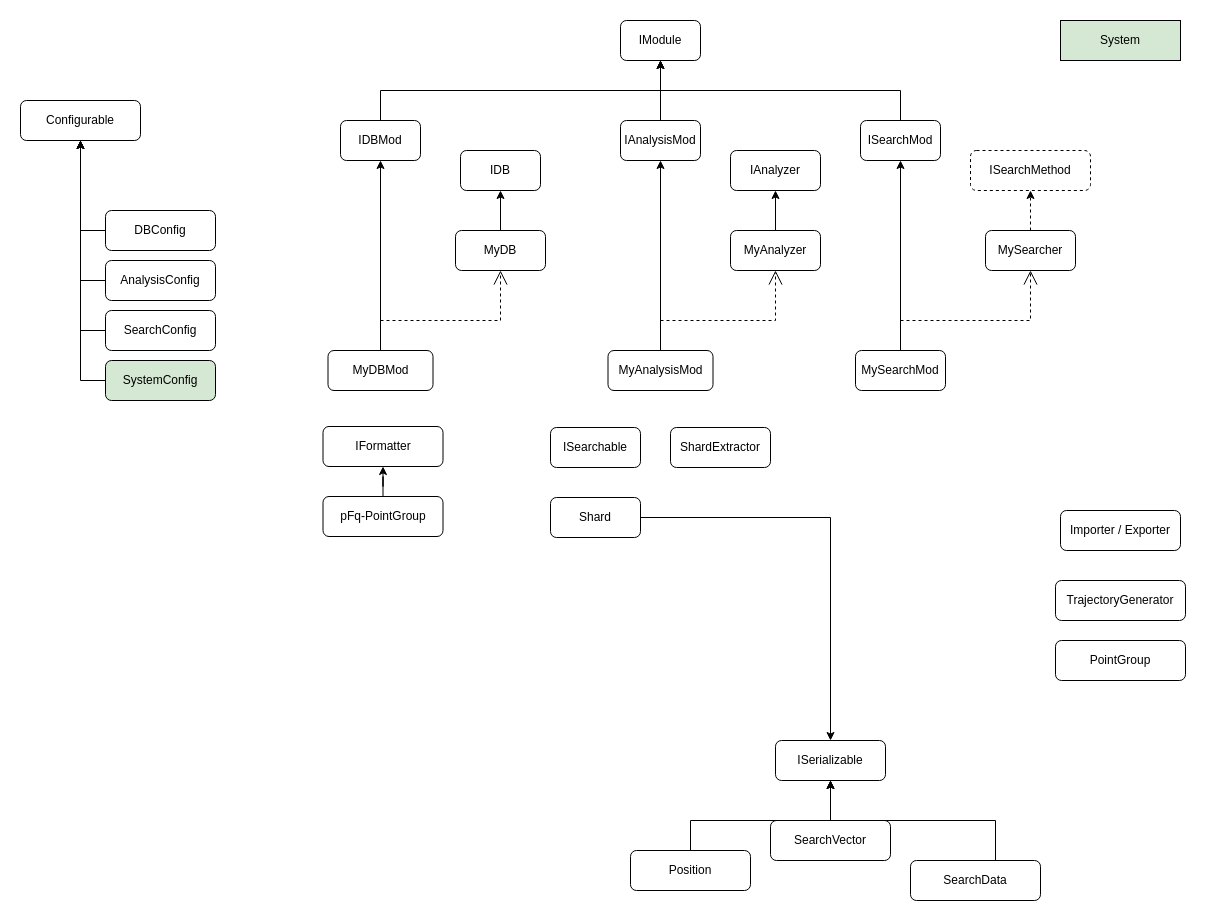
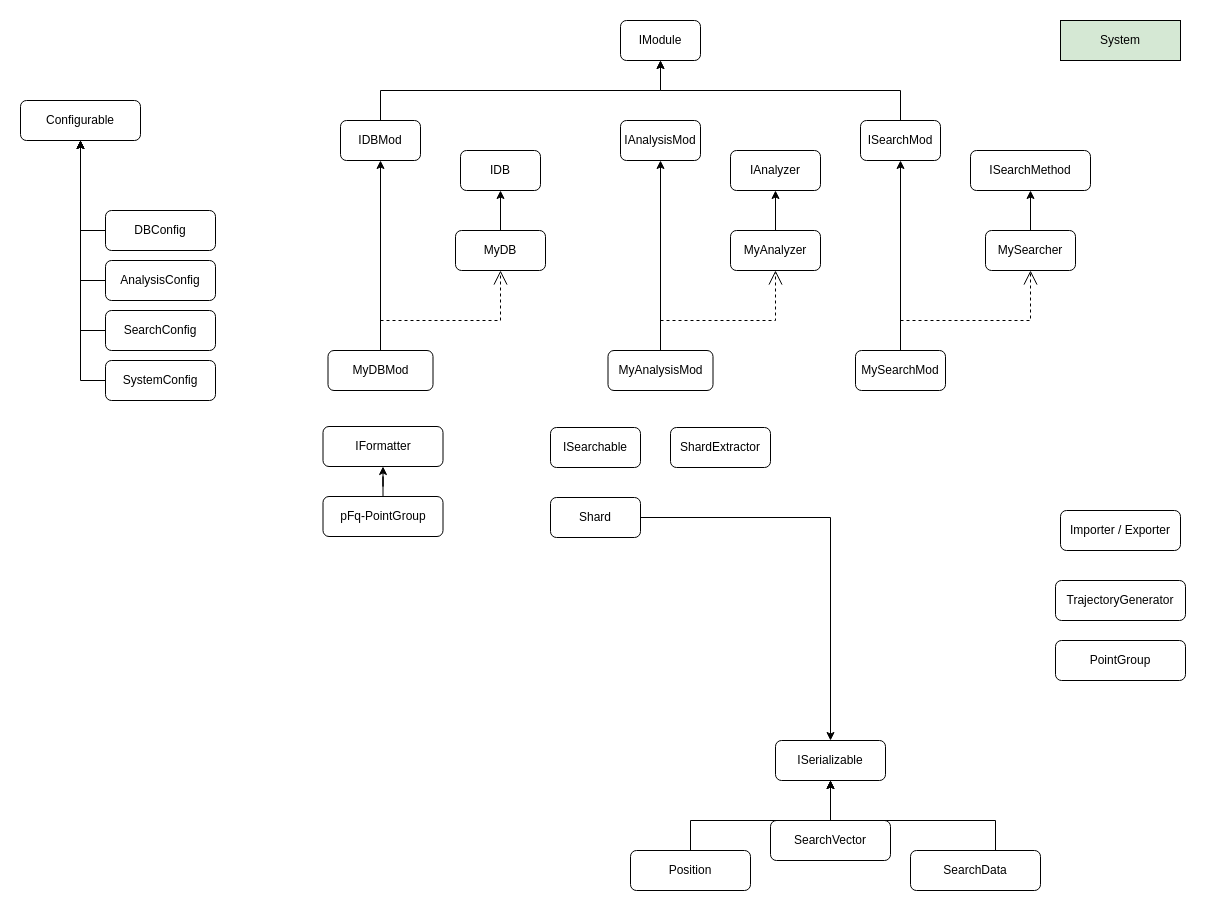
  <mxCell id="0" />
  <mxCell id="1" parent="0" />
  <mxCell id="2" value="IModule" style="rounded=1;whiteSpace=wrap;html=1;" vertex="1" parent="1"><mxGeometry x="620" y="20" width="80" height="40" as="geometry" /></mxCell>
  <mxCell id="3" style="edgeStyle=orthogonalEdgeStyle;rounded=0;orthogonalLoop=1;jettySize=auto;html=1;exitX=0.5;exitY=0;exitDx=0;exitDy=0;entryX=0.5;entryY=1;entryDx=0;entryDy=0;" edge="1" parent="1" source="4" target="2"><mxGeometry relative="1" as="geometry" /></mxCell>
  <mxCell id="4" value="ISearchMod" style="rounded=1;whiteSpace=wrap;html=1;" vertex="1" parent="1"><mxGeometry x="860" y="120" width="80" height="40" as="geometry" /></mxCell>
- <mxCell id="5" value="" style="edgeStyle=orthogonalEdgeStyle;rounded=0;orthogonalLoop=1;jettySize=auto;html=1;" edge="1" parent="1" source="6" target="2"><mxGeometry relative="1" as="geometry" /></mxCell>
  <mxCell id="6" value="IAnalysisMod" style="rounded=1;whiteSpace=wrap;html=1;" vertex="1" parent="1"><mxGeometry x="620" y="120" width="80" height="40" as="geometry" /></mxCell>
  <mxCell id="7" style="edgeStyle=orthogonalEdgeStyle;rounded=0;orthogonalLoop=1;jettySize=auto;html=1;exitX=0.5;exitY=0;exitDx=0;exitDy=0;entryX=0.5;entryY=1;entryDx=0;entryDy=0;" edge="1" parent="1" source="8" target="2"><mxGeometry relative="1" as="geometry" /></mxCell>
  <mxCell id="8" value="IDBMod" style="rounded=1;whiteSpace=wrap;html=1;" vertex="1" parent="1"><mxGeometry x="340" y="120" width="80" height="40" as="geometry" /></mxCell>
  <mxCell id="9" value="Importer / Exporter" style="rounded=1;whiteSpace=wrap;html=1;" vertex="1" parent="1"><mxGeometry x="1060" y="510" width="120" height="40" as="geometry" /></mxCell>
- <mxCell id="10" value="ISearchMethod" style="rounded=1;whiteSpace=wrap;html=1;dashed=1;" vertex="1" parent="1"><mxGeometry x="970" y="150" width="120" height="40" as="geometry" /></mxCell>
+ <mxCell id="10" value="ISearchMethod" style="rounded=1;whiteSpace=wrap;html=1;" vertex="1" parent="1"><mxGeometry x="970" y="150" width="120" height="40" as="geometry" /></mxCell>
  <mxCell id="11" value="IAnalyzer" style="rounded=1;whiteSpace=wrap;html=1;" vertex="1" parent="1"><mxGeometry x="730" y="150" width="90" height="40" as="geometry" /></mxCell>
- <mxCell id="12" value="" style="edgeStyle=orthogonalEdgeStyle;rounded=0;orthogonalLoop=1;jettySize=auto;html=1;dashed=1;" edge="1" parent="1" source="13" target="10"><mxGeometry relative="1" as="geometry" /></mxCell>
+ <mxCell id="12" value="" style="edgeStyle=orthogonalEdgeStyle;rounded=0;orthogonalLoop=1;jettySize=auto;html=1;" edge="1" parent="1" source="13" target="10"><mxGeometry relative="1" as="geometry" /></mxCell>
  <mxCell id="13" value="MySearcher" style="rounded=1;whiteSpace=wrap;html=1;" vertex="1" parent="1"><mxGeometry x="985" y="230" width="90" height="40" as="geometry" /></mxCell>
  <mxCell id="14" value="" style="edgeStyle=orthogonalEdgeStyle;rounded=0;orthogonalLoop=1;jettySize=auto;html=1;" edge="1" parent="1" source="15" target="11"><mxGeometry relative="1" as="geometry" /></mxCell>
  <mxCell id="15" value="MyAnalyzer" style="rounded=1;whiteSpace=wrap;html=1;" vertex="1" parent="1"><mxGeometry x="730" y="230" width="90" height="40" as="geometry" /></mxCell>
  <mxCell id="16" value="" style="edgeStyle=orthogonalEdgeStyle;rounded=0;orthogonalLoop=1;jettySize=auto;html=1;" edge="1" parent="1" source="17" target="4"><mxGeometry relative="1" as="geometry" /></mxCell>
  <mxCell id="17" value="MySearchMod" style="rounded=1;whiteSpace=wrap;html=1;" vertex="1" parent="1"><mxGeometry x="855" y="350" width="90" height="40" as="geometry" /></mxCell>
  <mxCell id="18" value="" style="endArrow=open;endSize=12;dashed=1;html=1;rounded=0;exitX=0.5;exitY=0;exitDx=0;exitDy=0;entryX=0.5;entryY=1;entryDx=0;entryDy=0;edgeStyle=orthogonalEdgeStyle;" edge="1" parent="1" source="17" target="13"><mxGeometry width="160" relative="1" as="geometry"><mxPoint x="1020" y="230" as="sourcePoint" /><mxPoint x="1180" y="230" as="targetPoint" /><Array as="points"><mxPoint x="900" y="320" /><mxPoint x="1030" y="320" /></Array></mxGeometry></mxCell>
  <mxCell id="19" style="edgeStyle=orthogonalEdgeStyle;rounded=0;orthogonalLoop=1;jettySize=auto;html=1;exitX=0.5;exitY=0;exitDx=0;exitDy=0;entryX=0.5;entryY=1;entryDx=0;entryDy=0;" edge="1" parent="1" source="20" target="6"><mxGeometry relative="1" as="geometry" /></mxCell>
  <mxCell id="20" value="MyAnalysisMod" style="rounded=1;whiteSpace=wrap;html=1;" vertex="1" parent="1"><mxGeometry x="607.5" y="350" width="105" height="40" as="geometry" /></mxCell>
  <mxCell id="21" value="" style="endArrow=open;endSize=12;dashed=1;html=1;rounded=0;exitX=0.5;exitY=0;exitDx=0;exitDy=0;entryX=0.5;entryY=1;entryDx=0;entryDy=0;edgeStyle=orthogonalEdgeStyle;" edge="1" parent="1" source="20" target="15"><mxGeometry width="160" relative="1" as="geometry"><mxPoint x="980" y="400" as="sourcePoint" /><mxPoint x="1110" y="320" as="targetPoint" /><Array as="points"><mxPoint x="660" y="320" /><mxPoint x="775" y="320" /></Array></mxGeometry></mxCell>
  <mxCell id="22" value="IDB" style="rounded=1;whiteSpace=wrap;html=1;" vertex="1" parent="1"><mxGeometry x="460" y="150" width="80" height="40" as="geometry" /></mxCell>
  <mxCell id="23" value="" style="edgeStyle=orthogonalEdgeStyle;rounded=0;orthogonalLoop=1;jettySize=auto;html=1;" edge="1" parent="1" source="24" target="22"><mxGeometry relative="1" as="geometry" /></mxCell>
  <mxCell id="24" value="MyDB" style="rounded=1;whiteSpace=wrap;html=1;" vertex="1" parent="1"><mxGeometry x="455" y="230" width="90" height="40" as="geometry" /></mxCell>
  <mxCell id="25" style="edgeStyle=orthogonalEdgeStyle;rounded=0;orthogonalLoop=1;jettySize=auto;html=1;entryX=0.5;entryY=1;entryDx=0;entryDy=0;" edge="1" parent="1" source="26" target="8"><mxGeometry relative="1" as="geometry"><mxPoint x="370" y="170" as="targetPoint" /></mxGeometry></mxCell>
  <mxCell id="26" value="MyDBMod" style="rounded=1;whiteSpace=wrap;html=1;" vertex="1" parent="1"><mxGeometry x="327.5" y="350" width="105" height="40" as="geometry" /></mxCell>
  <mxCell id="27" value="" style="endArrow=open;endSize=12;dashed=1;html=1;rounded=0;exitX=0.5;exitY=0;exitDx=0;exitDy=0;entryX=0.5;entryY=1;entryDx=0;entryDy=0;edgeStyle=orthogonalEdgeStyle;" edge="1" parent="1" source="26" target="24"><mxGeometry width="160" relative="1" as="geometry"><mxPoint x="380" y="360" as="sourcePoint" /><mxPoint x="495" y="280" as="targetPoint" /><Array as="points"><mxPoint x="380" y="320" /><mxPoint x="500" y="320" /></Array></mxGeometry></mxCell>
  <mxCell id="28" value="ShardExtractor" style="rounded=1;whiteSpace=wrap;html=1;" vertex="1" parent="1"><mxGeometry x="670" y="427" width="100" height="40" as="geometry" /></mxCell>
  <mxCell id="29" value="ISearchable" style="rounded=1;whiteSpace=wrap;html=1;" vertex="1" parent="1"><mxGeometry x="550" y="427" width="90" height="40" as="geometry" /></mxCell>
  <mxCell id="30" value="TrajectoryGenerator" style="rounded=1;whiteSpace=wrap;html=1;" vertex="1" parent="1"><mxGeometry x="1055" y="580" width="130" height="40" as="geometry" /></mxCell>
  <mxCell id="31" value="PointGroup" style="rounded=1;whiteSpace=wrap;html=1;" vertex="1" parent="1"><mxGeometry x="1055" y="640" width="130" height="40" as="geometry" /></mxCell>
  <mxCell id="32" value="" style="edgeStyle=orthogonalEdgeStyle;rounded=0;orthogonalLoop=1;jettySize=auto;html=1;" edge="1" parent="1" source="33" target="37"><mxGeometry relative="1" as="geometry" /></mxCell>
  <mxCell id="33" value="Shard" style="rounded=1;whiteSpace=wrap;html=1;" vertex="1" parent="1"><mxGeometry x="550" y="497" width="90" height="40" as="geometry" /></mxCell>
  <mxCell id="34" value="" style="edgeStyle=orthogonalEdgeStyle;rounded=0;orthogonalLoop=1;jettySize=auto;html=1;" edge="1" parent="1" source="35" target="36"><mxGeometry relative="1" as="geometry" /></mxCell>
  <mxCell id="35" value="pFq-PointGroup" style="rounded=1;whiteSpace=wrap;html=1;" vertex="1" parent="1"><mxGeometry x="322.5" y="496" width="120" height="40" as="geometry" /></mxCell>
  <mxCell id="36" value="IFormatter" style="rounded=1;whiteSpace=wrap;html=1;" vertex="1" parent="1"><mxGeometry x="322.5" y="426" width="120" height="40" as="geometry" /></mxCell>
  <mxCell id="37" value="ISerializable" style="rounded=1;whiteSpace=wrap;html=1;" vertex="1" parent="1"><mxGeometry x="775" y="740" width="110" height="40" as="geometry" /></mxCell>
  <mxCell id="38" value="" style="edgeStyle=orthogonalEdgeStyle;rounded=0;orthogonalLoop=1;jettySize=auto;html=1;" edge="1" parent="1" source="39" target="37"><mxGeometry relative="1" as="geometry" /></mxCell>
  <mxCell id="39" value="SearchVector" style="rounded=1;whiteSpace=wrap;html=1;" vertex="1" parent="1"><mxGeometry x="770" y="820" width="120" height="40" as="geometry" /></mxCell>
  <mxCell id="40" style="edgeStyle=orthogonalEdgeStyle;rounded=0;orthogonalLoop=1;jettySize=auto;html=1;entryX=0.5;entryY=1;entryDx=0;entryDy=0;" edge="1" parent="1" source="41" target="37"><mxGeometry relative="1" as="geometry"><Array as="points"><mxPoint x="995" y="820" /><mxPoint x="830" y="820" /></Array></mxGeometry></mxCell>
- <mxCell id="41" value="SearchData" style="rounded=1;whiteSpace=wrap;html=1;" vertex="1" parent="1"><mxGeometry x="910" y="860" width="130" height="40" as="geometry" /></mxCell>
+ <mxCell id="41" value="SearchData" style="rounded=1;whiteSpace=wrap;html=1;" vertex="1" parent="1"><mxGeometry x="910" y="850" width="130" height="40" as="geometry" /></mxCell>
  <mxCell id="42" style="edgeStyle=orthogonalEdgeStyle;rounded=0;orthogonalLoop=1;jettySize=auto;html=1;entryX=0.5;entryY=1;entryDx=0;entryDy=0;" edge="1" parent="1" source="43" target="37"><mxGeometry relative="1" as="geometry"><Array as="points"><mxPoint x="690" y="820" /><mxPoint x="830" y="820" /></Array></mxGeometry></mxCell>
  <mxCell id="43" value="Position" style="rounded=1;whiteSpace=wrap;html=1;" vertex="1" parent="1"><mxGeometry x="630" y="850" width="120" height="40" as="geometry" /></mxCell>
  <mxCell id="44" value="System" style="whiteSpace=wrap;html=1;fillColor=#D5E8D4;rounded=0;" vertex="1" parent="1"><mxGeometry x="1060" y="20" width="120" height="40" as="geometry" /></mxCell>
  <mxCell id="45" value="Configurable" style="rounded=1;whiteSpace=wrap;html=1;" vertex="1" parent="1"><mxGeometry x="20" y="100" width="120" height="40" as="geometry" /></mxCell>
  <mxCell id="46" style="edgeStyle=orthogonalEdgeStyle;rounded=0;orthogonalLoop=1;jettySize=auto;html=1;exitX=0;exitY=0.5;exitDx=0;exitDy=0;entryX=0.5;entryY=1;entryDx=0;entryDy=0;" edge="1" parent="1" source="47" target="45"><mxGeometry relative="1" as="geometry" /></mxCell>
  <mxCell id="47" value="DBConfig" style="rounded=1;whiteSpace=wrap;html=1;" vertex="1" parent="1"><mxGeometry x="105" y="210" width="110" height="40" as="geometry" /></mxCell>
  <mxCell id="48" style="edgeStyle=orthogonalEdgeStyle;rounded=0;orthogonalLoop=1;jettySize=auto;html=1;exitX=0;exitY=0.5;exitDx=0;exitDy=0;entryX=0.5;entryY=1;entryDx=0;entryDy=0;" edge="1" parent="1" source="49" target="45"><mxGeometry relative="1" as="geometry" /></mxCell>
  <mxCell id="49" value="AnalysisConfig" style="rounded=1;whiteSpace=wrap;html=1;" vertex="1" parent="1"><mxGeometry x="105" y="260" width="110" height="40" as="geometry" /></mxCell>
  <mxCell id="50" style="edgeStyle=orthogonalEdgeStyle;rounded=0;orthogonalLoop=1;jettySize=auto;html=1;exitX=0;exitY=0.5;exitDx=0;exitDy=0;entryX=0.5;entryY=1;entryDx=0;entryDy=0;" edge="1" parent="1" source="51" target="45"><mxGeometry relative="1" as="geometry" /></mxCell>
  <mxCell id="51" value="SearchConfig" style="rounded=1;whiteSpace=wrap;html=1;" vertex="1" parent="1"><mxGeometry x="105" y="310" width="110" height="40" as="geometry" /></mxCell>
  <mxCell id="52" style="edgeStyle=orthogonalEdgeStyle;rounded=0;orthogonalLoop=1;jettySize=auto;html=1;exitX=0;exitY=0.5;exitDx=0;exitDy=0;entryX=0.5;entryY=1;entryDx=0;entryDy=0;" edge="1" parent="1" source="53" target="45"><mxGeometry relative="1" as="geometry" /></mxCell>
- <mxCell id="53" value="SystemConfig" style="rounded=1;whiteSpace=wrap;html=1;fillColor=#d5e8d4;" vertex="1" parent="1"><mxGeometry x="105" y="360" width="110" height="40" as="geometry" /></mxCell>
+ <mxCell id="53" value="SystemConfig" style="rounded=1;whiteSpace=wrap;html=1;" vertex="1" parent="1"><mxGeometry x="105" y="360" width="110" height="40" as="geometry" /></mxCell>
